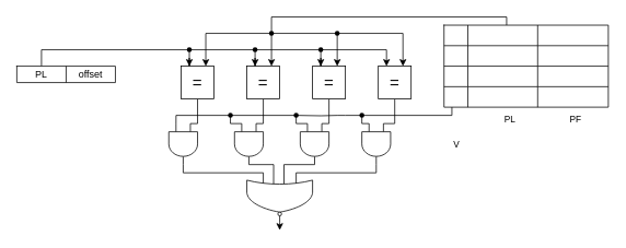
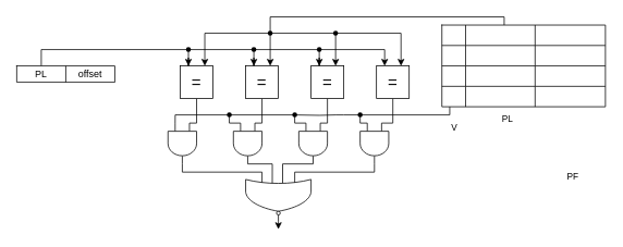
  <mxCell id="0" />
  <mxCell id="1" parent="0" />
  <mxCell id="2" style="edgeStyle=orthogonalEdgeStyle;rounded=0;html=1;exitX=0.25;exitY=0;exitDx=0;exitDy=0;entryX=-0.025;entryY=0.281;entryDx=0;entryDy=0;entryPerimeter=0;fontSize=20;endArrow=none;endFill=0;" parent="1" source="3" target="57" edge="1"><mxGeometry relative="1" as="geometry"><Array as="points"><mxPoint x="50" y="60" /></Array></mxGeometry></mxCell>
  <mxCell id="3" value="" style="shape=table;startSize=0;container=1;collapsible=0;childLayout=tableLayout;" parent="1" vertex="1"><mxGeometry x="20" y="80" width="120" height="20" as="geometry" /></mxCell>
  <mxCell id="4" value="" style="shape=tableRow;horizontal=0;startSize=0;swimlaneHead=0;swimlaneBody=0;top=0;left=0;bottom=0;right=0;collapsible=0;dropTarget=0;fillColor=none;points=[[0,0.5],[1,0.5]];portConstraint=eastwest;" parent="3" vertex="1"><mxGeometry width="120" height="20" as="geometry" /></mxCell>
  <mxCell id="5" value="PL" style="shape=partialRectangle;html=1;whiteSpace=wrap;connectable=0;overflow=hidden;fillColor=none;top=0;left=0;bottom=0;right=0;pointerEvents=1;" parent="4" vertex="1"><mxGeometry width="60" height="20" as="geometry"><mxRectangle width="60" height="20" as="alternateBounds" /></mxGeometry></mxCell>
  <mxCell id="6" value="offset" style="shape=partialRectangle;html=1;whiteSpace=wrap;connectable=0;overflow=hidden;fillColor=none;top=0;left=0;bottom=0;right=0;pointerEvents=1;" parent="4" vertex="1"><mxGeometry x="60" width="60" height="20" as="geometry"><mxRectangle width="60" height="20" as="alternateBounds" /></mxGeometry></mxCell>
  <mxCell id="7" value="" style="shape=table;startSize=0;container=1;collapsible=0;childLayout=tableLayout;" parent="1" vertex="1"><mxGeometry x="540" y="30" width="200" height="100" as="geometry" /></mxCell>
  <mxCell id="8" value="" style="shape=tableRow;horizontal=0;startSize=0;swimlaneHead=0;swimlaneBody=0;top=0;left=0;bottom=0;right=0;collapsible=0;dropTarget=0;fillColor=none;points=[[0,0.5],[1,0.5]];portConstraint=eastwest;" parent="7" vertex="1"><mxGeometry width="200" height="25" as="geometry" /></mxCell>
  <mxCell id="9" value="" style="shape=partialRectangle;html=1;whiteSpace=wrap;connectable=0;overflow=hidden;fillColor=none;top=0;left=0;bottom=0;right=0;pointerEvents=1;" parent="8" vertex="1"><mxGeometry width="29" height="25" as="geometry"><mxRectangle width="29" height="25" as="alternateBounds" /></mxGeometry></mxCell>
  <mxCell id="10" value="" style="shape=partialRectangle;html=1;whiteSpace=wrap;connectable=0;overflow=hidden;fillColor=none;top=0;left=0;bottom=0;right=0;pointerEvents=1;" parent="8" vertex="1"><mxGeometry x="29" width="85" height="25" as="geometry"><mxRectangle width="85" height="25" as="alternateBounds" /></mxGeometry></mxCell>
  <mxCell id="11" value="" style="shape=partialRectangle;html=1;whiteSpace=wrap;connectable=0;overflow=hidden;fillColor=none;top=0;left=0;bottom=0;right=0;pointerEvents=1;" parent="8" vertex="1"><mxGeometry x="114" width="86" height="25" as="geometry"><mxRectangle width="86" height="25" as="alternateBounds" /></mxGeometry></mxCell>
  <mxCell id="12" value="" style="shape=tableRow;horizontal=0;startSize=0;swimlaneHead=0;swimlaneBody=0;top=0;left=0;bottom=0;right=0;collapsible=0;dropTarget=0;fillColor=none;points=[[0,0.5],[1,0.5]];portConstraint=eastwest;" parent="7" vertex="1"><mxGeometry y="25" width="200" height="25" as="geometry" /></mxCell>
  <mxCell id="13" value="" style="shape=partialRectangle;html=1;whiteSpace=wrap;connectable=0;overflow=hidden;fillColor=none;top=0;left=0;bottom=0;right=0;pointerEvents=1;" parent="12" vertex="1"><mxGeometry width="29" height="25" as="geometry"><mxRectangle width="29" height="25" as="alternateBounds" /></mxGeometry></mxCell>
  <mxCell id="14" value="" style="shape=partialRectangle;html=1;whiteSpace=wrap;connectable=0;overflow=hidden;fillColor=none;top=0;left=0;bottom=0;right=0;pointerEvents=1;" parent="12" vertex="1"><mxGeometry x="29" width="85" height="25" as="geometry"><mxRectangle width="85" height="25" as="alternateBounds" /></mxGeometry></mxCell>
  <mxCell id="15" value="" style="shape=partialRectangle;html=1;whiteSpace=wrap;connectable=0;overflow=hidden;fillColor=none;top=0;left=0;bottom=0;right=0;pointerEvents=1;" parent="12" vertex="1"><mxGeometry x="114" width="86" height="25" as="geometry"><mxRectangle width="86" height="25" as="alternateBounds" /></mxGeometry></mxCell>
  <mxCell id="16" value="" style="shape=tableRow;horizontal=0;startSize=0;swimlaneHead=0;swimlaneBody=0;top=0;left=0;bottom=0;right=0;collapsible=0;dropTarget=0;fillColor=none;points=[[0,0.5],[1,0.5]];portConstraint=eastwest;" parent="7" vertex="1"><mxGeometry y="50" width="200" height="25" as="geometry" /></mxCell>
  <mxCell id="17" value="" style="shape=partialRectangle;html=1;whiteSpace=wrap;connectable=0;overflow=hidden;fillColor=none;top=0;left=0;bottom=0;right=0;pointerEvents=1;" parent="16" vertex="1"><mxGeometry width="29" height="25" as="geometry"><mxRectangle width="29" height="25" as="alternateBounds" /></mxGeometry></mxCell>
  <mxCell id="18" value="" style="shape=partialRectangle;html=1;whiteSpace=wrap;connectable=0;overflow=hidden;fillColor=none;top=0;left=0;bottom=0;right=0;pointerEvents=1;" parent="16" vertex="1"><mxGeometry x="29" width="85" height="25" as="geometry"><mxRectangle width="85" height="25" as="alternateBounds" /></mxGeometry></mxCell>
  <mxCell id="19" value="" style="shape=partialRectangle;html=1;whiteSpace=wrap;connectable=0;overflow=hidden;fillColor=none;top=0;left=0;bottom=0;right=0;pointerEvents=1;" parent="16" vertex="1"><mxGeometry x="114" width="86" height="25" as="geometry"><mxRectangle width="86" height="25" as="alternateBounds" /></mxGeometry></mxCell>
  <mxCell id="20" value="" style="shape=tableRow;horizontal=0;startSize=0;swimlaneHead=0;swimlaneBody=0;top=0;left=0;bottom=0;right=0;collapsible=0;dropTarget=0;fillColor=none;points=[[0,0.5],[1,0.5]];portConstraint=eastwest;" parent="7" vertex="1"><mxGeometry y="75" width="200" height="25" as="geometry" /></mxCell>
  <mxCell id="21" value="" style="shape=partialRectangle;html=1;whiteSpace=wrap;connectable=0;overflow=hidden;fillColor=none;top=0;left=0;bottom=0;right=0;pointerEvents=1;" parent="20" vertex="1"><mxGeometry width="29" height="25" as="geometry"><mxRectangle width="29" height="25" as="alternateBounds" /></mxGeometry></mxCell>
  <mxCell id="22" value="" style="shape=partialRectangle;html=1;whiteSpace=wrap;connectable=0;overflow=hidden;fillColor=none;top=0;left=0;bottom=0;right=0;pointerEvents=1;" parent="20" vertex="1"><mxGeometry x="29" width="85" height="25" as="geometry"><mxRectangle width="85" height="25" as="alternateBounds" /></mxGeometry></mxCell>
  <mxCell id="23" value="" style="shape=partialRectangle;html=1;whiteSpace=wrap;connectable=0;overflow=hidden;fillColor=none;top=0;left=0;bottom=0;right=0;pointerEvents=1;" parent="20" vertex="1"><mxGeometry x="114" width="86" height="25" as="geometry"><mxRectangle width="86" height="25" as="alternateBounds" /></mxGeometry></mxCell>
- <mxCell id="24" value="V" style="text;html=1;align=center;verticalAlign=middle;resizable=0;points=[];autosize=1;strokeColor=none;fillColor=none;fontSize=11;" parent="1" vertex="1"><mxGeometry x="540" y="160" width="30" height="30" as="geometry" /></mxCell>
+ <mxCell id="24" value="V" style="text;html=1;align=center;verticalAlign=middle;resizable=0;points=[];autosize=1;strokeColor=none;fillColor=none;fontSize=11;" parent="1" vertex="1"><mxGeometry x="540" y="140" width="30" height="30" as="geometry" /></mxCell>
  <mxCell id="25" value="PL" style="text;html=1;align=center;verticalAlign=middle;resizable=0;points=[];autosize=1;strokeColor=none;fillColor=none;fontSize=11;" parent="1" vertex="1"><mxGeometry x="600" y="130" width="40" height="30" as="geometry" /></mxCell>
- <mxCell id="26" value="PF" style="text;html=1;align=center;verticalAlign=middle;resizable=0;points=[];autosize=1;strokeColor=none;fillColor=none;fontSize=11;" parent="1" vertex="1"><mxGeometry x="680" y="130" width="40" height="30" as="geometry" /></mxCell>
+ <mxCell id="26" value="PF" style="text;html=1;align=center;verticalAlign=middle;resizable=0;points=[];autosize=1;strokeColor=none;fillColor=none;fontSize=11;" parent="1" vertex="1"><mxGeometry x="680" y="200" width="40" height="30" as="geometry" /></mxCell>
  <mxCell id="27" style="edgeStyle=orthogonalEdgeStyle;rounded=0;html=1;exitX=0.5;exitY=1;exitDx=0;exitDy=0;entryX=0;entryY=0.25;entryDx=0;entryDy=0;entryPerimeter=0;fontSize=20;endArrow=none;endFill=0;" parent="1" source="28" target="45" edge="1"><mxGeometry relative="1" as="geometry"><Array as="points"><mxPoint x="240" y="150" /></Array></mxGeometry></mxCell>
  <mxCell id="28" value="=" style="rounded=0;whiteSpace=wrap;html=1;fontSize=20;" parent="1" vertex="1"><mxGeometry x="220" y="80" width="40" height="40" as="geometry" /></mxCell>
  <mxCell id="29" style="edgeStyle=orthogonalEdgeStyle;rounded=0;html=1;exitX=0.5;exitY=1;exitDx=0;exitDy=0;entryX=0;entryY=0.25;entryDx=0;entryDy=0;entryPerimeter=0;fontSize=20;endArrow=none;endFill=0;" parent="1" source="30" target="47" edge="1"><mxGeometry relative="1" as="geometry"><Array as="points"><mxPoint x="320" y="150" /></Array></mxGeometry></mxCell>
  <mxCell id="30" value="=" style="rounded=0;whiteSpace=wrap;html=1;fontSize=20;" parent="1" vertex="1"><mxGeometry x="300" y="80" width="40" height="40" as="geometry" /></mxCell>
  <mxCell id="31" style="edgeStyle=orthogonalEdgeStyle;rounded=0;html=1;exitX=0.5;exitY=1;exitDx=0;exitDy=0;entryX=0;entryY=0.25;entryDx=0;entryDy=0;entryPerimeter=0;fontSize=20;endArrow=none;endFill=0;" parent="1" source="32" target="49" edge="1"><mxGeometry relative="1" as="geometry"><Array as="points"><mxPoint x="400" y="150" /></Array></mxGeometry></mxCell>
  <mxCell id="32" value="=" style="rounded=0;whiteSpace=wrap;html=1;fontSize=20;" parent="1" vertex="1"><mxGeometry x="380" y="80" width="40" height="40" as="geometry" /></mxCell>
  <mxCell id="33" style="edgeStyle=orthogonalEdgeStyle;rounded=0;html=1;exitX=0.5;exitY=1;exitDx=0;exitDy=0;entryX=0;entryY=0.25;entryDx=0;entryDy=0;entryPerimeter=0;fontSize=20;endArrow=none;endFill=0;" parent="1" source="34" target="51" edge="1"><mxGeometry relative="1" as="geometry"><Array as="points"><mxPoint x="480" y="150" /></Array></mxGeometry></mxCell>
  <mxCell id="34" value="=" style="rounded=0;whiteSpace=wrap;html=1;fontSize=20;" parent="1" vertex="1"><mxGeometry x="460" y="80" width="40" height="40" as="geometry" /></mxCell>
  <mxCell id="35" style="edgeStyle=orthogonalEdgeStyle;html=1;entryX=0.75;entryY=0;entryDx=0;entryDy=0;fontSize=20;rounded=0;" parent="1" source="39" target="30" edge="1"><mxGeometry relative="1" as="geometry"><Array as="points"><mxPoint x="330" y="50" /><mxPoint x="330" y="50" /></Array></mxGeometry></mxCell>
  <mxCell id="36" style="edgeStyle=orthogonalEdgeStyle;html=1;entryX=0.75;entryY=0;entryDx=0;entryDy=0;fontSize=20;rounded=0;" parent="1" source="39" target="28" edge="1"><mxGeometry relative="1" as="geometry" /></mxCell>
  <mxCell id="37" style="edgeStyle=orthogonalEdgeStyle;rounded=0;html=1;entryX=0.076;entryY=0.686;entryDx=0;entryDy=0;entryPerimeter=0;fontSize=20;endArrow=none;endFill=0;" parent="1" source="39" target="42" edge="1"><mxGeometry relative="1" as="geometry" /></mxCell>
  <mxCell id="38" style="edgeStyle=orthogonalEdgeStyle;rounded=0;html=1;fontSize=20;endArrow=none;endFill=0;entryX=0.381;entryY=0;entryDx=0;entryDy=0;entryPerimeter=0;" parent="1" source="39" target="8" edge="1"><mxGeometry relative="1" as="geometry"><mxPoint x="620" y="-20" as="targetPoint" /><Array as="points"><mxPoint x="330" y="20" /><mxPoint x="616" y="20" /></Array></mxGeometry></mxCell>
  <mxCell id="39" value="" style="shape=waypoint;sketch=0;fillStyle=solid;size=6;pointerEvents=1;points=[];fillColor=none;resizable=0;rotatable=0;perimeter=centerPerimeter;snapToPoint=1;fontSize=12;" parent="1" vertex="1"><mxGeometry x="320" y="30" width="20" height="20" as="geometry" /></mxCell>
  <mxCell id="40" style="edgeStyle=orthogonalEdgeStyle;rounded=0;html=1;entryX=0.75;entryY=0;entryDx=0;entryDy=0;fontSize=20;endArrow=classic;endFill=1;" parent="1" source="42" target="32" edge="1"><mxGeometry relative="1" as="geometry" /></mxCell>
  <mxCell id="41" style="edgeStyle=orthogonalEdgeStyle;rounded=0;html=1;entryX=0.75;entryY=0;entryDx=0;entryDy=0;fontSize=20;endArrow=classic;endFill=1;" parent="1" source="42" target="34" edge="1"><mxGeometry relative="1" as="geometry" /></mxCell>
  <mxCell id="42" value="" style="shape=waypoint;sketch=0;fillStyle=solid;size=6;pointerEvents=1;points=[];fillColor=none;resizable=0;rotatable=0;perimeter=centerPerimeter;snapToPoint=1;fontSize=12;" parent="1" vertex="1"><mxGeometry x="400" y="30" width="20" height="20" as="geometry" /></mxCell>
  <mxCell id="43" style="edgeStyle=orthogonalEdgeStyle;rounded=0;html=1;fontSize=20;endArrow=none;endFill=0;" parent="1" edge="1"><mxGeometry relative="1" as="geometry"><mxPoint x="265" y="150" as="sourcePoint" /><mxPoint x="265" y="150" as="targetPoint" /></mxGeometry></mxCell>
  <mxCell id="44" style="edgeStyle=orthogonalEdgeStyle;rounded=0;html=1;exitX=1;exitY=0.5;exitDx=0;exitDy=0;exitPerimeter=0;entryX=0;entryY=0.75;entryDx=0;entryDy=0;entryPerimeter=0;fontSize=20;endArrow=none;endFill=0;" parent="1" source="45" target="54" edge="1"><mxGeometry relative="1" as="geometry"><Array as="points"><mxPoint x="222" y="210" /><mxPoint x="320" y="210" /></Array></mxGeometry></mxCell>
  <mxCell id="45" value="" style="verticalLabelPosition=bottom;shadow=0;dashed=0;align=center;html=1;verticalAlign=top;shape=mxgraph.electrical.logic_gates.logic_gate;operation=and;fontSize=20;direction=south;" parent="1" vertex="1"><mxGeometry x="205" y="150" width="35" height="50" as="geometry" /></mxCell>
  <mxCell id="46" style="edgeStyle=orthogonalEdgeStyle;rounded=0;html=1;exitX=1;exitY=0.5;exitDx=0;exitDy=0;exitPerimeter=0;entryX=0.232;entryY=0.593;entryDx=0;entryDy=0;entryPerimeter=0;fontSize=20;endArrow=none;endFill=0;" parent="1" source="47" target="54" edge="1"><mxGeometry relative="1" as="geometry"><Array as="points"><mxPoint x="333" y="200" /></Array></mxGeometry></mxCell>
  <mxCell id="47" value="" style="verticalLabelPosition=bottom;shadow=0;dashed=0;align=center;html=1;verticalAlign=top;shape=mxgraph.electrical.logic_gates.logic_gate;operation=and;fontSize=20;direction=south;" parent="1" vertex="1"><mxGeometry x="285" y="150" width="35" height="50" as="geometry" /></mxCell>
  <mxCell id="48" style="edgeStyle=orthogonalEdgeStyle;rounded=0;html=1;exitX=1;exitY=0.5;exitDx=0;exitDy=0;exitPerimeter=0;entryX=0.225;entryY=0.435;entryDx=0;entryDy=0;entryPerimeter=0;fontSize=20;endArrow=none;endFill=0;" parent="1" source="49" target="54" edge="1"><mxGeometry relative="1" as="geometry"><Array as="points"><mxPoint x="345" y="200" /></Array></mxGeometry></mxCell>
  <mxCell id="49" value="" style="verticalLabelPosition=bottom;shadow=0;dashed=0;align=center;html=1;verticalAlign=top;shape=mxgraph.electrical.logic_gates.logic_gate;operation=and;fontSize=20;direction=south;" parent="1" vertex="1"><mxGeometry x="365" y="150" width="35" height="50" as="geometry" /></mxCell>
  <mxCell id="50" style="edgeStyle=orthogonalEdgeStyle;rounded=0;html=1;exitX=0;exitY=0.75;exitDx=0;exitDy=0;exitPerimeter=0;entryX=0.503;entryY=0.981;entryDx=0;entryDy=0;entryPerimeter=0;endArrow=none;endFill=0;" edge="1" parent="1" source="51" target="66"><mxGeometry relative="1" as="geometry" /></mxCell>
  <mxCell id="51" value="" style="verticalLabelPosition=bottom;shadow=0;dashed=0;align=center;html=1;verticalAlign=top;shape=mxgraph.electrical.logic_gates.logic_gate;operation=and;fontSize=20;direction=south;" parent="1" vertex="1"><mxGeometry x="440" y="150" width="35" height="50" as="geometry" /></mxCell>
  <mxCell id="52" style="edgeStyle=orthogonalEdgeStyle;rounded=0;html=1;exitX=0;exitY=0.25;exitDx=0;exitDy=0;exitPerimeter=0;entryX=1;entryY=0.5;entryDx=0;entryDy=0;entryPerimeter=0;fontSize=20;endArrow=none;endFill=0;" parent="1" source="54" target="51" edge="1"><mxGeometry relative="1" as="geometry"><Array as="points"><mxPoint x="360" y="210" /><mxPoint x="458" y="210" /></Array></mxGeometry></mxCell>
  <mxCell id="53" style="edgeStyle=orthogonalEdgeStyle;rounded=0;html=1;exitX=1;exitY=0.5;exitDx=0;exitDy=0;exitPerimeter=0;fontSize=20;endArrow=classic;endFill=1;" parent="1" source="54" edge="1"><mxGeometry relative="1" as="geometry"><mxPoint x="340" y="280" as="targetPoint" /></mxGeometry></mxCell>
  <mxCell id="54" value="" style="verticalLabelPosition=bottom;shadow=0;dashed=0;align=center;html=1;verticalAlign=top;shape=mxgraph.electrical.logic_gates.logic_gate;operation=or;negating=1;negSize=0.15;fontSize=20;direction=south;" parent="1" vertex="1"><mxGeometry x="300" y="210" width="80" height="60" as="geometry" /></mxCell>
  <mxCell id="55" style="edgeStyle=orthogonalEdgeStyle;rounded=0;html=1;entryX=0.25;entryY=0;entryDx=0;entryDy=0;fontSize=20;endArrow=classic;endFill=1;" parent="1" source="57" target="28" edge="1"><mxGeometry relative="1" as="geometry" /></mxCell>
  <mxCell id="56" style="edgeStyle=orthogonalEdgeStyle;rounded=0;html=1;entryX=-0.034;entryY=0.48;entryDx=0;entryDy=0;entryPerimeter=0;fontSize=20;endArrow=none;endFill=0;" parent="1" source="57" target="60" edge="1"><mxGeometry relative="1" as="geometry" /></mxCell>
  <mxCell id="57" value="" style="shape=waypoint;sketch=0;fillStyle=solid;size=6;pointerEvents=1;points=[];fillColor=none;resizable=0;rotatable=0;perimeter=centerPerimeter;snapToPoint=1;fontSize=12;" parent="1" vertex="1"><mxGeometry x="220" y="50" width="20" height="20" as="geometry" /></mxCell>
  <mxCell id="58" style="edgeStyle=orthogonalEdgeStyle;rounded=0;html=1;entryX=0.25;entryY=0;entryDx=0;entryDy=0;fontSize=20;endArrow=classic;endFill=1;" parent="1" source="60" target="30" edge="1"><mxGeometry relative="1" as="geometry" /></mxCell>
  <mxCell id="59" style="edgeStyle=orthogonalEdgeStyle;rounded=0;html=1;entryX=0;entryY=0.5;entryDx=0;entryDy=0;entryPerimeter=0;fontSize=20;endArrow=none;endFill=0;" parent="1" source="60" target="63" edge="1"><mxGeometry relative="1" as="geometry" /></mxCell>
  <mxCell id="60" value="" style="shape=waypoint;sketch=0;fillStyle=solid;size=6;pointerEvents=1;points=[];fillColor=none;resizable=0;rotatable=0;perimeter=centerPerimeter;snapToPoint=1;fontSize=12;" parent="1" vertex="1"><mxGeometry x="300" y="50" width="20" height="20" as="geometry" /></mxCell>
  <mxCell id="61" style="edgeStyle=orthogonalEdgeStyle;rounded=0;html=1;entryX=0.25;entryY=0;entryDx=0;entryDy=0;fontSize=20;endArrow=classic;endFill=1;" parent="1" source="63" target="32" edge="1"><mxGeometry relative="1" as="geometry" /></mxCell>
  <mxCell id="62" style="edgeStyle=orthogonalEdgeStyle;rounded=0;html=1;entryX=0.25;entryY=0;entryDx=0;entryDy=0;fontSize=20;endArrow=classic;endFill=1;" parent="1" source="63" target="34" edge="1"><mxGeometry relative="1" as="geometry" /></mxCell>
  <mxCell id="63" value="" style="shape=waypoint;sketch=0;fillStyle=solid;size=6;pointerEvents=1;points=[];fillColor=none;resizable=0;rotatable=0;perimeter=centerPerimeter;snapToPoint=1;fontSize=12;" parent="1" vertex="1"><mxGeometry x="380" y="50" width="20" height="20" as="geometry" /></mxCell>
  <mxCell id="64" style="edgeStyle=orthogonalEdgeStyle;html=1;entryX=0.048;entryY=1;entryDx=0;entryDy=0;entryPerimeter=0;rounded=0;endArrow=none;endFill=0;" edge="1" parent="1" source="66" target="20"><mxGeometry relative="1" as="geometry" /></mxCell>
  <mxCell id="65" style="edgeStyle=orthogonalEdgeStyle;rounded=0;html=1;endArrow=none;endFill=0;" edge="1" parent="1" source="66"><mxGeometry relative="1" as="geometry"><mxPoint x="410" y="140" as="targetPoint" /></mxGeometry></mxCell>
  <mxCell id="66" value="" style="shape=waypoint;sketch=0;fillStyle=solid;size=6;pointerEvents=1;points=[];fillColor=none;resizable=0;rotatable=0;perimeter=centerPerimeter;snapToPoint=1;fontSize=12;" vertex="1" parent="1"><mxGeometry x="430" y="130" width="20" height="20" as="geometry" /></mxCell>
  <mxCell id="67" style="edgeStyle=orthogonalEdgeStyle;rounded=0;html=1;entryX=1;entryY=0.5;entryDx=0;entryDy=0;entryPerimeter=0;endArrow=none;endFill=0;" edge="1" parent="1" target="70"><mxGeometry relative="1" as="geometry"><mxPoint x="410" y="140" as="sourcePoint" /></mxGeometry></mxCell>
  <mxCell id="68" style="edgeStyle=orthogonalEdgeStyle;rounded=0;html=1;entryX=0;entryY=0.75;entryDx=0;entryDy=0;entryPerimeter=0;endArrow=none;endFill=0;" edge="1" parent="1" source="70" target="49"><mxGeometry relative="1" as="geometry"><Array as="points"><mxPoint x="360" y="150" /></Array></mxGeometry></mxCell>
  <mxCell id="69" style="edgeStyle=orthogonalEdgeStyle;rounded=0;html=1;endArrow=none;endFill=0;" edge="1" parent="1" source="70" target="73"><mxGeometry relative="1" as="geometry" /></mxCell>
  <mxCell id="70" value="" style="shape=waypoint;sketch=0;fillStyle=solid;size=6;pointerEvents=1;points=[];fillColor=none;resizable=0;rotatable=0;perimeter=centerPerimeter;snapToPoint=1;fontSize=12;" vertex="1" parent="1"><mxGeometry x="350" y="130" width="20" height="20" as="geometry" /></mxCell>
  <mxCell id="71" style="edgeStyle=orthogonalEdgeStyle;rounded=0;html=1;entryX=0;entryY=0.75;entryDx=0;entryDy=0;entryPerimeter=0;endArrow=none;endFill=0;" edge="1" parent="1" source="73" target="47"><mxGeometry relative="1" as="geometry"><Array as="points"><mxPoint x="280" y="150" /></Array></mxGeometry></mxCell>
  <mxCell id="72" style="edgeStyle=orthogonalEdgeStyle;rounded=0;html=1;entryX=0;entryY=0.75;entryDx=0;entryDy=0;entryPerimeter=0;endArrow=none;endFill=0;" edge="1" parent="1" source="73" target="45"><mxGeometry relative="1" as="geometry" /></mxCell>
  <mxCell id="73" value="" style="shape=waypoint;sketch=0;fillStyle=solid;size=6;pointerEvents=1;points=[];fillColor=none;resizable=0;rotatable=0;perimeter=centerPerimeter;snapToPoint=1;fontSize=12;" vertex="1" parent="1"><mxGeometry x="270" y="130" width="20" height="20" as="geometry" /></mxCell>
